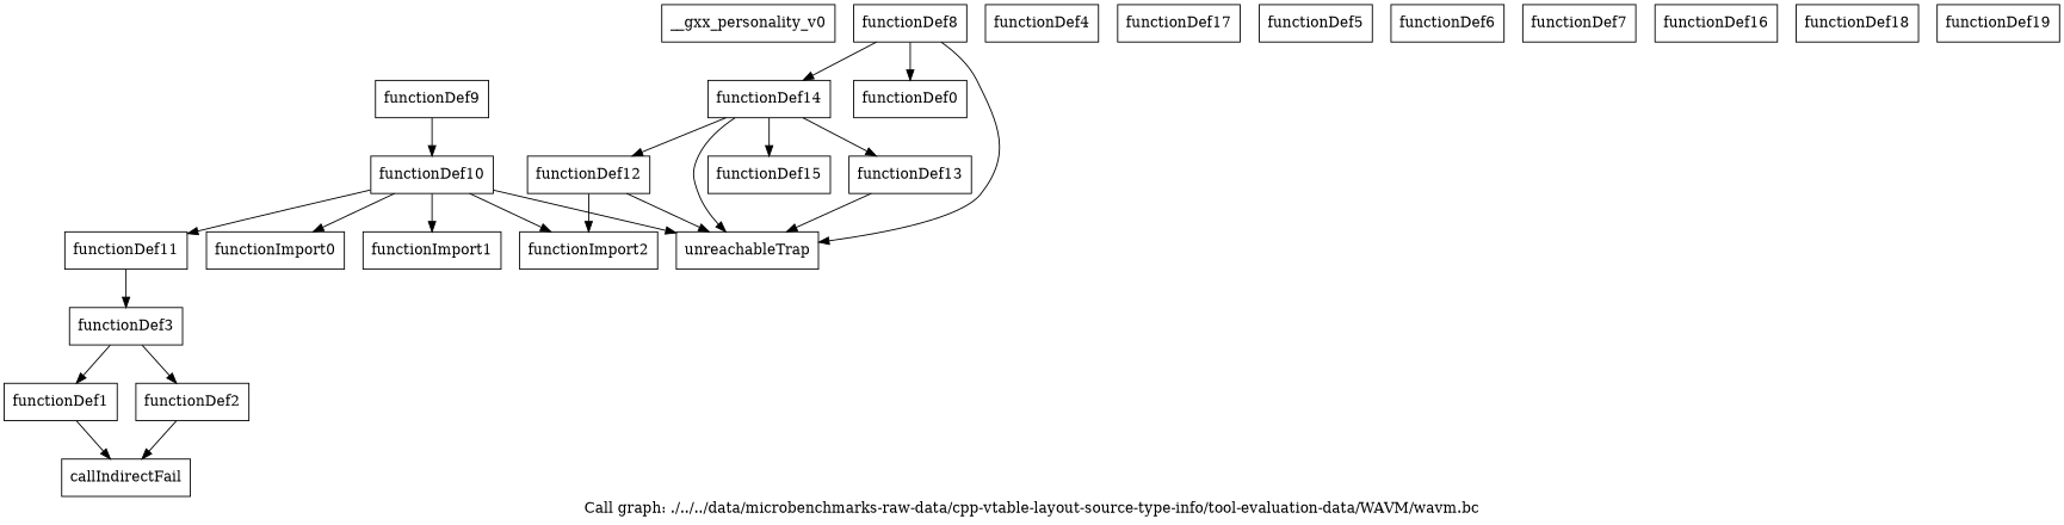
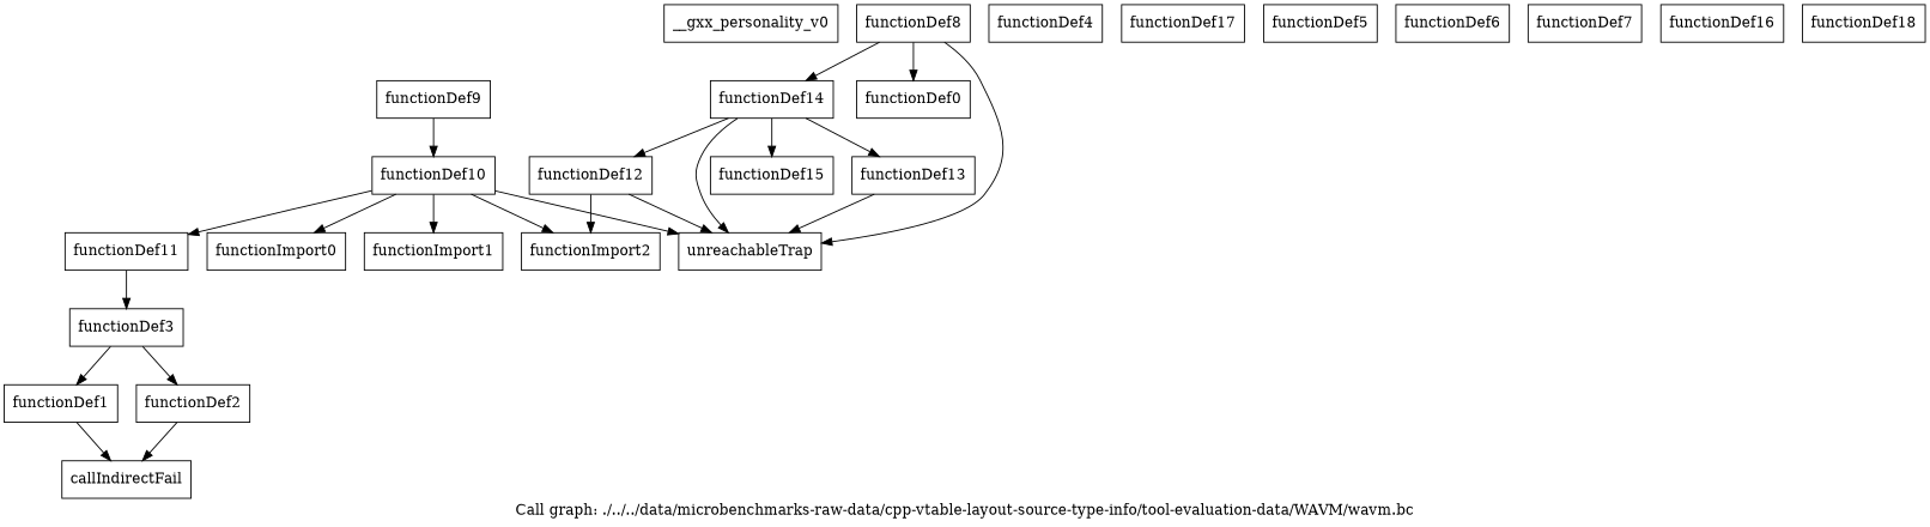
  digraph {
    label="Call graph: ./../../data/microbenchmarks-raw-data/cpp-vtable-layout-source-type-info/tool-evaluation-data/WAVM/wavm.bc"
    node [shape=record]
    n1 [label="{__gxx_personality_v0}"]
    n2 [label="{functionImport0}"]
    n3 [label="{functionImport1}"]
    n4 [label="{functionImport2}"]
    n5 [label="{functionDef0}"]
    n6 [label="{functionDef1}"]
    n7 [label="{callIndirectFail}"]
    n8 [label="{functionDef2}"]
    n9 [label="{functionDef3}"]
    n10 [label="{functionDef4}"]
    n11 [label="{functionDef9}"]
    n12 [label="{functionDef10}"]
    n13 [label="{unreachableTrap}"]
    n14 [label="{functionDef11}"]
    n15 [label="{functionDef17}"]
    n16 [label="{functionDef5}"]
    n17 [label="{functionDef6}"]
    n18 [label="{functionDef7}"]
    n19 [label="{functionDef8}"]
    n20 [label="{functionDef14}"]
    n21 [label="{functionDef12}"]
    n22 [label="{functionDef13}"]
    n23 [label="{functionDef15}"]
    n24 [label="{functionDef16}"]
    n25 [label="{functionDef18}"]
-   n26 [label="{functionDef19}"]
    n6 -> n7
    n8 -> n7
    n9 -> n6
    n9 -> n8
    n11 -> n12
    n12 -> n2
    n12 -> n3
    n12 -> n4
    n12 -> n13
    n12 -> n14
    n14 -> n9
    n19 -> n5
    n19 -> n13
    n19 -> n20
    n20 -> n13
    n20 -> n21
    n20 -> n22
    n20 -> n23
    n21 -> n4
    n21 -> n13
    n22 -> n13
  }
